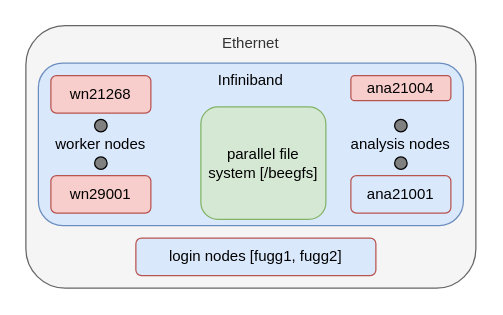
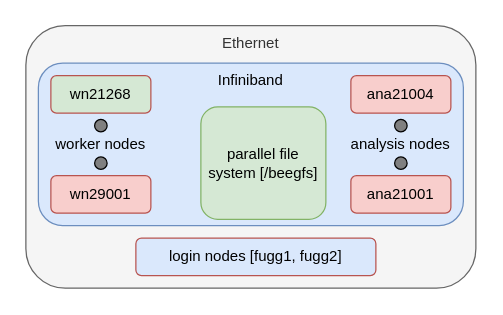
  <mxCell id="0" />
  <mxCell id="1" parent="0" />
  <mxCell id="2" value="Ethernet" style="rounded=1;whiteSpace=wrap;html=1;verticalAlign=top;fillColor=#f5f5f5;fontColor=#333333;strokeColor=#666666;" vertex="1" parent="1"><mxGeometry x="20" y="20" width="360" height="210" as="geometry" /></mxCell>
  <mxCell id="3" value="Infiniband" style="rounded=1;whiteSpace=wrap;html=1;verticalAlign=top;fillColor=#dae8fc;strokeColor=#6c8ebf;" vertex="1" parent="1"><mxGeometry x="30" y="50" width="340" height="130" as="geometry" /></mxCell>
  <mxCell id="4" value="wn29001" style="rounded=1;whiteSpace=wrap;html=1;fillColor=#f8cecc;strokeColor=#b85450;" vertex="1" parent="1"><mxGeometry x="40" y="140" width="80" height="30" as="geometry" /></mxCell>
- <mxCell id="5" value="wn21268" style="rounded=1;whiteSpace=wrap;html=1;fillColor=#f8cecc;strokeColor=#b85450;" vertex="1" parent="1"><mxGeometry x="40" y="60" width="80" height="30" as="geometry" /></mxCell>
+ <mxCell id="5" value="wn21268" style="rounded=1;whiteSpace=wrap;html=1;fillColor=#d5e8d4;strokeColor=#b85450;" vertex="1" parent="1"><mxGeometry x="40" y="60" width="80" height="30" as="geometry" /></mxCell>
  <mxCell id="6" value="parallel file system [/beegfs]" style="rounded=1;whiteSpace=wrap;html=1;fillColor=#d5e8d4;strokeColor=#82b366;" vertex="1" parent="1"><mxGeometry x="160" y="85" width="100" height="90" as="geometry" /></mxCell>
  <mxCell id="7" value="login nodes [fugg1, fugg2]" style="rounded=1;whiteSpace=wrap;html=1;fillColor=#dae8fc;strokeColor=#b85450;" vertex="1" parent="1"><mxGeometry x="108" y="190" width="192" height="30" as="geometry" /></mxCell>
- <mxCell id="8" value="ana21001" style="rounded=1;whiteSpace=wrap;html=1;strokeColor=#b85450;fillColor=#dae8fc;" vertex="1" parent="1"><mxGeometry x="280" y="140" width="80" height="30" as="geometry" /></mxCell>
- <mxCell id="9" value="ana21004" style="rounded=1;whiteSpace=wrap;html=1;strokeColor=#b85450;fillColor=#f8cecc;" vertex="1" parent="1"><mxGeometry x="280" y="60" width="80" height="20" as="geometry" /></mxCell>
+ <mxCell id="8" value="ana21001" style="rounded=1;whiteSpace=wrap;html=1;strokeColor=#b85450;fillColor=#f8cecc;" vertex="1" parent="1"><mxGeometry x="280" y="140" width="80" height="30" as="geometry" /></mxCell>
+ <mxCell id="9" value="ana21004" style="rounded=1;whiteSpace=wrap;html=1;strokeColor=#b85450;fillColor=#f8cecc;" vertex="1" parent="1"><mxGeometry x="280" y="60" width="80" height="30" as="geometry" /></mxCell>
  <mxCell id="10" value="worker nodes" style="text;html=1;strokeColor=none;fillColor=none;align=center;verticalAlign=middle;whiteSpace=wrap;rounded=0;rotation=0;" vertex="1" parent="1"><mxGeometry x="35" y="100" width="90" height="30" as="geometry" /></mxCell>
  <mxCell id="11" value="analysis nodes" style="text;html=1;strokeColor=none;fillColor=none;align=center;verticalAlign=middle;whiteSpace=wrap;rounded=0;rotation=0;" vertex="1" parent="1"><mxGeometry x="275" y="100" width="90" height="30" as="geometry" /></mxCell>
  <mxCell id="12" value="" style="ellipse;whiteSpace=wrap;html=1;aspect=fixed;fillColor=#808080;" vertex="1" parent="1"><mxGeometry x="75" y="125" width="10" height="10" as="geometry" /></mxCell>
  <mxCell id="13" value="" style="ellipse;whiteSpace=wrap;html=1;aspect=fixed;fillColor=#808080;" vertex="1" parent="1"><mxGeometry x="75" y="95" width="10" height="10" as="geometry" /></mxCell>
  <mxCell id="14" value="" style="ellipse;whiteSpace=wrap;html=1;aspect=fixed;fillColor=#808080;" vertex="1" parent="1"><mxGeometry x="315" y="125" width="10" height="10" as="geometry" /></mxCell>
  <mxCell id="15" value="" style="ellipse;whiteSpace=wrap;html=1;aspect=fixed;fillColor=#808080;" vertex="1" parent="1"><mxGeometry x="315" y="95" width="10" height="10" as="geometry" /></mxCell>
